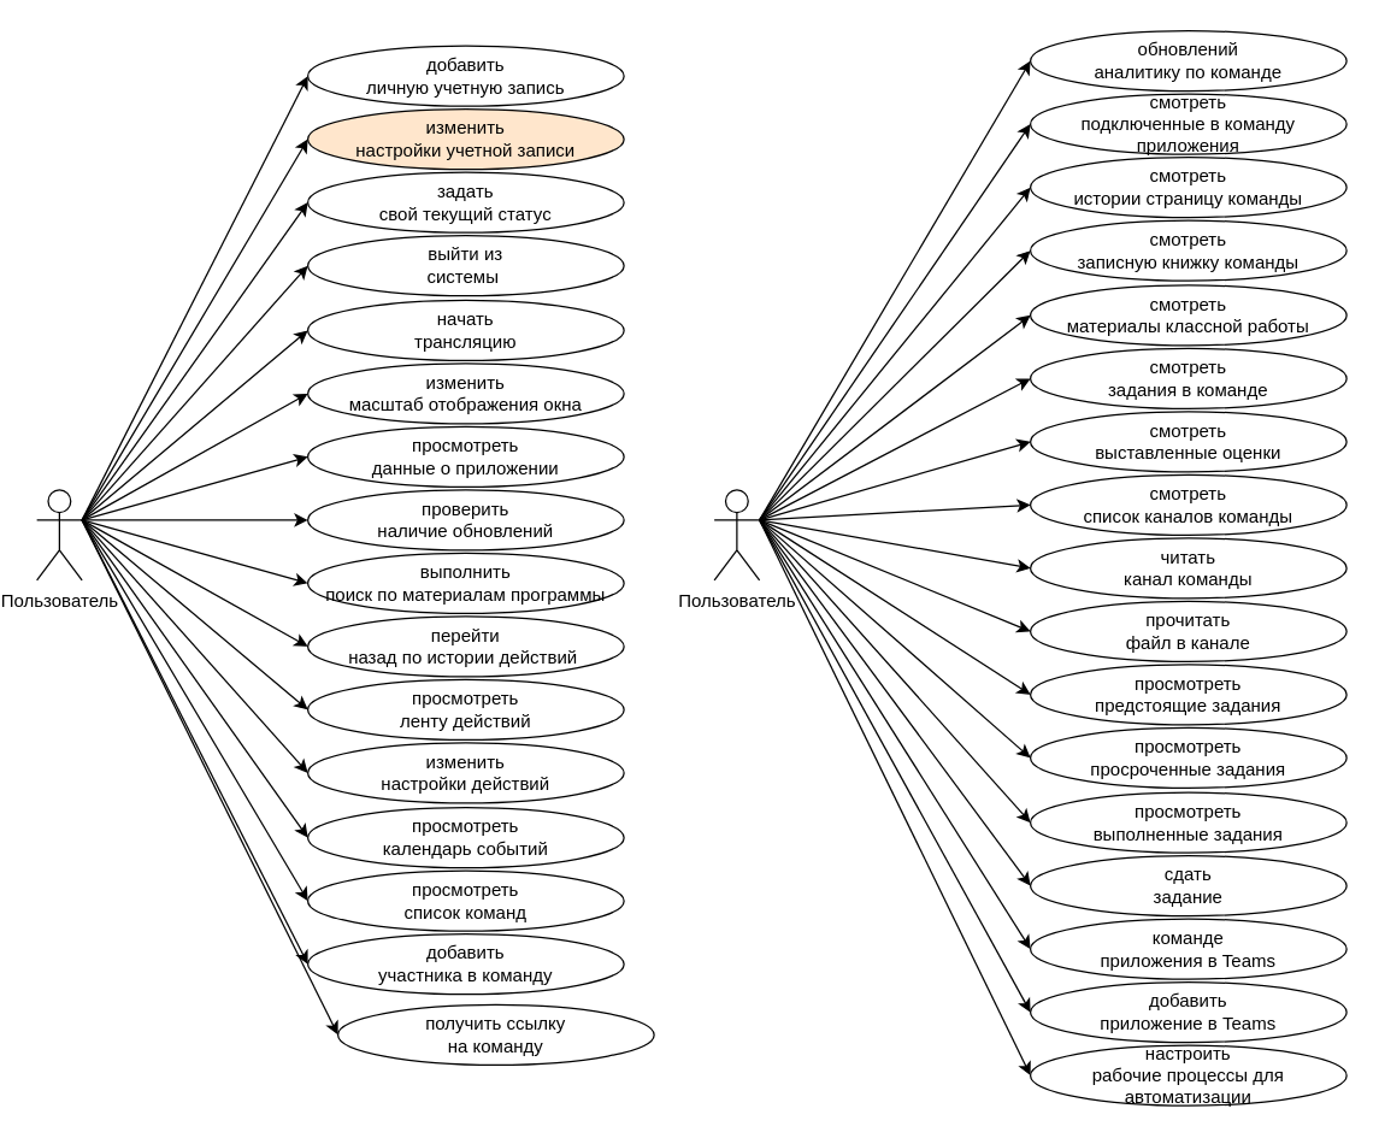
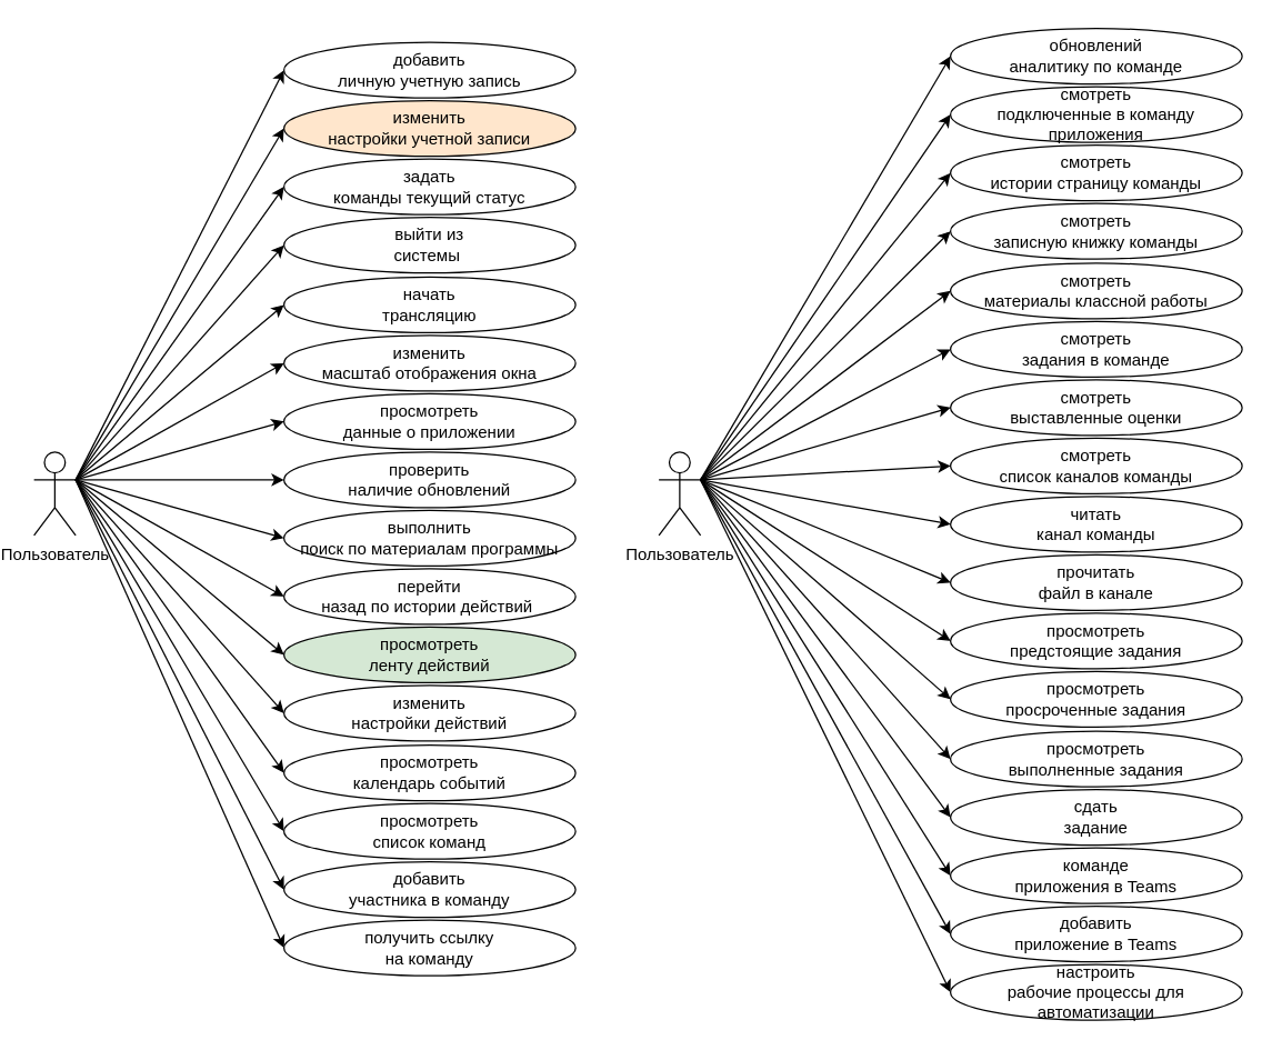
  <mxCell id="0" />
  <mxCell id="1" parent="0" />
  <mxCell id="2" value="Пользователь" style="shape=umlActor;verticalLabelPosition=bottom;verticalAlign=top;html=1;outlineConnect=0;" vertex="1" parent="1"><mxGeometry x="20" y="325" width="30" height="60" as="geometry" /></mxCell>
  <mxCell id="3" value="" style="endArrow=classic;html=1;rounded=0;entryX=0;entryY=0.5;entryDx=0;entryDy=0;exitX=1;exitY=0.333;exitDx=0;exitDy=0;exitPerimeter=0;" edge="1" parent="1" source="2" target="4"><mxGeometry width="50" height="50" relative="1" as="geometry"><mxPoint x="30" y="470" as="sourcePoint" /><mxPoint x="250" y="410" as="targetPoint" /></mxGeometry></mxCell>
  <mxCell id="4" value="добавить&lt;br/&gt;личную учетную запись" style="ellipse;whiteSpace=wrap;html=1;" vertex="1" parent="1"><mxGeometry x="200" y="30" width="210" height="40" as="geometry" /></mxCell>
  <mxCell id="5" value="изменить&lt;br/&gt;настройки учетной записи" style="ellipse;whiteSpace=wrap;html=1;fillColor=#ffe6cc;" vertex="1" parent="1"><mxGeometry x="200" y="72" width="210" height="40" as="geometry" /></mxCell>
- <mxCell id="6" value="задать&lt;br/&gt;свой текущий статус" style="ellipse;whiteSpace=wrap;html=1;" vertex="1" parent="1"><mxGeometry x="200" y="114" width="210" height="40" as="geometry" /></mxCell>
+ <mxCell id="6" value="задать&lt;br/&gt;команды текущий статус" style="ellipse;whiteSpace=wrap;html=1;" vertex="1" parent="1"><mxGeometry x="200" y="114" width="210" height="40" as="geometry" /></mxCell>
  <mxCell id="7" value="выйти из&lt;br/&gt;системы&amp;nbsp;" style="ellipse;whiteSpace=wrap;html=1;" vertex="1" parent="1"><mxGeometry x="200" y="156" width="210" height="40" as="geometry" /></mxCell>
  <mxCell id="8" value="начать&lt;br/&gt;трансляцию" style="ellipse;whiteSpace=wrap;html=1;" vertex="1" parent="1"><mxGeometry x="200" y="199" width="210" height="40" as="geometry" /></mxCell>
  <mxCell id="9" value="изменить&lt;br/&gt;масштаб отображения окна" style="ellipse;whiteSpace=wrap;html=1;" vertex="1" parent="1"><mxGeometry x="200" y="241" width="210" height="40" as="geometry" /></mxCell>
  <mxCell id="10" value="просмотреть&lt;br/&gt;данные о приложении" style="ellipse;whiteSpace=wrap;html=1;" vertex="1" parent="1"><mxGeometry x="200" y="283" width="210" height="40" as="geometry" /></mxCell>
  <mxCell id="11" value="проверить&lt;br/&gt;наличие обновлений" style="ellipse;whiteSpace=wrap;html=1;" vertex="1" parent="1"><mxGeometry x="200" y="325" width="210" height="40" as="geometry" /></mxCell>
  <mxCell id="12" value="выполнить&lt;br/&gt;поиск по материалам программы" style="ellipse;whiteSpace=wrap;html=1;" vertex="1" parent="1"><mxGeometry x="200" y="367" width="210" height="40" as="geometry" /></mxCell>
  <mxCell id="13" value="перейти&lt;br/&gt;назад по истории действий&amp;nbsp;" style="ellipse;whiteSpace=wrap;html=1;" vertex="1" parent="1"><mxGeometry x="200" y="409" width="210" height="40" as="geometry" /></mxCell>
- <mxCell id="14" value="просмотреть&lt;br/&gt;ленту действий" style="ellipse;whiteSpace=wrap;html=1;" vertex="1" parent="1"><mxGeometry x="200" y="451" width="210" height="40" as="geometry" /></mxCell>
+ <mxCell id="14" value="просмотреть&lt;br/&gt;ленту действий" style="ellipse;whiteSpace=wrap;html=1;fillColor=#d5e8d4;" vertex="1" parent="1"><mxGeometry x="200" y="451" width="210" height="40" as="geometry" /></mxCell>
  <mxCell id="15" value="изменить&lt;br/&gt;настройки действий" style="ellipse;whiteSpace=wrap;html=1;" vertex="1" parent="1"><mxGeometry x="200" y="493" width="210" height="40" as="geometry" /></mxCell>
  <mxCell id="16" value="просмотреть&lt;br/&gt;календарь событий" style="ellipse;whiteSpace=wrap;html=1;" vertex="1" parent="1"><mxGeometry x="200" y="536" width="210" height="40" as="geometry" /></mxCell>
  <mxCell id="17" value="просмотреть&lt;br/&gt;список команд" style="ellipse;whiteSpace=wrap;html=1;" vertex="1" parent="1"><mxGeometry x="200" y="578" width="210" height="40" as="geometry" /></mxCell>
  <mxCell id="18" value="" style="endArrow=classic;html=1;rounded=0;entryX=0;entryY=0.5;entryDx=0;entryDy=0;exitX=1;exitY=0.333;exitDx=0;exitDy=0;exitPerimeter=0;" edge="1" parent="1" source="2" target="6"><mxGeometry width="50" height="50" relative="1" as="geometry"><mxPoint x="110" y="653" as="sourcePoint" /><mxPoint x="160" y="603" as="targetPoint" /></mxGeometry></mxCell>
  <mxCell id="19" value="" style="endArrow=classic;html=1;rounded=0;entryX=0;entryY=0.5;entryDx=0;entryDy=0;exitX=1;exitY=0.333;exitDx=0;exitDy=0;exitPerimeter=0;" edge="1" parent="1" source="2" target="5"><mxGeometry width="50" height="50" relative="1" as="geometry"><mxPoint x="40" y="470" as="sourcePoint" /><mxPoint x="170" y="471" as="targetPoint" /></mxGeometry></mxCell>
  <mxCell id="20" value="" style="endArrow=classic;html=1;rounded=0;entryX=0;entryY=0.5;entryDx=0;entryDy=0;exitX=1;exitY=0.333;exitDx=0;exitDy=0;exitPerimeter=0;" edge="1" parent="1" source="2" target="7"><mxGeometry width="50" height="50" relative="1" as="geometry"><mxPoint x="10" y="635" as="sourcePoint" /><mxPoint x="210" y="506" as="targetPoint" /></mxGeometry></mxCell>
  <mxCell id="21" value="" style="endArrow=classic;html=1;rounded=0;entryX=0;entryY=0.5;entryDx=0;entryDy=0;exitX=1;exitY=0.333;exitDx=0;exitDy=0;exitPerimeter=0;" edge="1" parent="1" source="2" target="8"><mxGeometry width="50" height="50" relative="1" as="geometry"><mxPoint x="20" y="645" as="sourcePoint" /><mxPoint x="220" y="516" as="targetPoint" /></mxGeometry></mxCell>
  <mxCell id="22" value="" style="endArrow=classic;html=1;rounded=0;entryX=0;entryY=0.5;entryDx=0;entryDy=0;exitX=1;exitY=0.333;exitDx=0;exitDy=0;exitPerimeter=0;" edge="1" parent="1" source="2" target="9"><mxGeometry width="50" height="50" relative="1" as="geometry"><mxPoint x="30" y="655" as="sourcePoint" /><mxPoint x="230" y="526" as="targetPoint" /></mxGeometry></mxCell>
  <mxCell id="23" value="" style="endArrow=classic;html=1;rounded=0;entryX=0;entryY=0.5;entryDx=0;entryDy=0;exitX=1;exitY=0.333;exitDx=0;exitDy=0;exitPerimeter=0;" edge="1" parent="1" source="2" target="10"><mxGeometry width="50" height="50" relative="1" as="geometry"><mxPoint x="40" y="665" as="sourcePoint" /><mxPoint x="240" y="536" as="targetPoint" /></mxGeometry></mxCell>
  <mxCell id="24" value="" style="endArrow=classic;html=1;rounded=0;entryX=0;entryY=0.5;entryDx=0;entryDy=0;exitX=1;exitY=0.333;exitDx=0;exitDy=0;exitPerimeter=0;" edge="1" parent="1" source="2" target="11"><mxGeometry width="50" height="50" relative="1" as="geometry"><mxPoint x="50" y="675" as="sourcePoint" /><mxPoint x="250" y="546" as="targetPoint" /></mxGeometry></mxCell>
  <mxCell id="25" value="" style="endArrow=classic;html=1;rounded=0;entryX=0;entryY=0.5;entryDx=0;entryDy=0;exitX=1;exitY=0.333;exitDx=0;exitDy=0;exitPerimeter=0;" edge="1" parent="1" source="2" target="12"><mxGeometry width="50" height="50" relative="1" as="geometry"><mxPoint x="60" y="685" as="sourcePoint" /><mxPoint x="260" y="556" as="targetPoint" /></mxGeometry></mxCell>
  <mxCell id="26" value="" style="endArrow=classic;html=1;rounded=0;entryX=0;entryY=0.5;entryDx=0;entryDy=0;exitX=1;exitY=0.333;exitDx=0;exitDy=0;exitPerimeter=0;" edge="1" parent="1" source="2" target="13"><mxGeometry width="50" height="50" relative="1" as="geometry"><mxPoint x="10" y="630" as="sourcePoint" /><mxPoint x="270" y="566" as="targetPoint" /></mxGeometry></mxCell>
  <mxCell id="27" value="" style="endArrow=classic;html=1;rounded=0;entryX=0;entryY=0.5;entryDx=0;entryDy=0;exitX=1;exitY=0.333;exitDx=0;exitDy=0;exitPerimeter=0;" edge="1" parent="1" source="2" target="14"><mxGeometry width="50" height="50" relative="1" as="geometry"><mxPoint x="80" y="705" as="sourcePoint" /><mxPoint x="280" y="576" as="targetPoint" /></mxGeometry></mxCell>
  <mxCell id="28" value="" style="endArrow=classic;html=1;rounded=0;entryX=0;entryY=0.5;entryDx=0;entryDy=0;exitX=1;exitY=0.333;exitDx=0;exitDy=0;exitPerimeter=0;" edge="1" parent="1" source="2" target="15"><mxGeometry width="50" height="50" relative="1" as="geometry"><mxPoint x="90" y="715" as="sourcePoint" /><mxPoint x="290" y="586" as="targetPoint" /></mxGeometry></mxCell>
  <mxCell id="29" value="" style="endArrow=classic;html=1;rounded=0;entryX=0;entryY=0.5;entryDx=0;entryDy=0;exitX=1;exitY=0.333;exitDx=0;exitDy=0;exitPerimeter=0;" edge="1" parent="1" source="2" target="16"><mxGeometry width="50" height="50" relative="1" as="geometry"><mxPoint x="100" y="725" as="sourcePoint" /><mxPoint x="300" y="596" as="targetPoint" /></mxGeometry></mxCell>
  <mxCell id="30" value="" style="endArrow=classic;html=1;rounded=0;entryX=0;entryY=0.5;entryDx=0;entryDy=0;exitX=1;exitY=0.333;exitDx=0;exitDy=0;exitPerimeter=0;" edge="1" parent="1" source="2" target="17"><mxGeometry width="50" height="50" relative="1" as="geometry"><mxPoint x="110" y="735" as="sourcePoint" /><mxPoint x="310" y="606" as="targetPoint" /></mxGeometry></mxCell>
  <mxCell id="31" value="добавить&lt;br/&gt;участника в команду" style="ellipse;whiteSpace=wrap;html=1;" vertex="1" parent="1"><mxGeometry x="200" y="620" width="210" height="40" as="geometry" /></mxCell>
- <mxCell id="32" value="получить ссылку&lt;br/&gt;на команду" style="ellipse;whiteSpace=wrap;html=1;" vertex="1" parent="1"><mxGeometry x="220" y="667" width="210" height="40" as="geometry" /></mxCell>
+ <mxCell id="32" value="получить ссылку&lt;br/&gt;на команду" style="ellipse;whiteSpace=wrap;html=1;" vertex="1" parent="1"><mxGeometry x="200" y="662" width="210" height="40" as="geometry" /></mxCell>
  <mxCell id="33" value="" style="endArrow=classic;html=1;rounded=0;entryX=0;entryY=0.5;entryDx=0;entryDy=0;exitX=1;exitY=0.333;exitDx=0;exitDy=0;exitPerimeter=0;" edge="1" parent="1" source="2" target="31"><mxGeometry width="50" height="50" relative="1" as="geometry"><mxPoint x="10" y="665" as="sourcePoint" /><mxPoint x="210" y="928" as="targetPoint" /></mxGeometry></mxCell>
  <mxCell id="34" value="" style="endArrow=classic;html=1;rounded=0;entryX=0;entryY=0.5;entryDx=0;entryDy=0;exitX=1;exitY=0.333;exitDx=0;exitDy=0;exitPerimeter=0;" edge="1" parent="1" source="2" target="32"><mxGeometry width="50" height="50" relative="1" as="geometry"><mxPoint x="20" y="675" as="sourcePoint" /><mxPoint x="220" y="938" as="targetPoint" /></mxGeometry></mxCell>
  <mxCell id="35" value="Пользователь" style="shape=umlActor;verticalLabelPosition=bottom;verticalAlign=top;html=1;outlineConnect=0;" vertex="1" parent="1"><mxGeometry x="470" y="325" width="30" height="60" as="geometry" /></mxCell>
  <mxCell id="36" value="смотреть&lt;br/&gt;подключенные в команду приложения" style="ellipse;whiteSpace=wrap;html=1;" vertex="1" parent="1"><mxGeometry x="680" y="62" width="210" height="40" as="geometry" /></mxCell>
  <mxCell id="37" value="" style="endArrow=classic;html=1;rounded=0;entryX=0;entryY=0.5;entryDx=0;entryDy=0;exitX=1;exitY=0.333;exitDx=0;exitDy=0;exitPerimeter=0;" edge="1" parent="1" source="35" target="36"><mxGeometry width="50" height="50" relative="1" as="geometry"><mxPoint x="510" y="-214" as="sourcePoint" /><mxPoint x="640" y="-234" as="targetPoint" /></mxGeometry></mxCell>
  <mxCell id="38" value="обновлений&lt;br/&gt;аналитику по команде" style="ellipse;whiteSpace=wrap;html=1;" vertex="1" parent="1"><mxGeometry x="680" width="210" height="40" as="geometry" y="20" /></mxCell>
  <mxCell id="39" value="смотреть&lt;br/&gt;истории страницу команды" style="ellipse;whiteSpace=wrap;html=1;" vertex="1" parent="1"><mxGeometry x="680" y="104" width="210" height="40" as="geometry" /></mxCell>
  <mxCell id="40" value="смотреть&lt;br/&gt;записную книжку команды" style="ellipse;whiteSpace=wrap;html=1;" vertex="1" parent="1"><mxGeometry x="680" y="146" width="210" height="40" as="geometry" /></mxCell>
  <mxCell id="41" value="смотреть&lt;br/&gt;материалы классной работы" style="ellipse;whiteSpace=wrap;html=1;" vertex="1" parent="1"><mxGeometry x="680" y="189" width="210" height="40" as="geometry" /></mxCell>
  <mxCell id="42" value="смотреть&lt;br/&gt;задания в команде" style="ellipse;whiteSpace=wrap;html=1;" vertex="1" parent="1"><mxGeometry x="680" y="231" width="210" height="40" as="geometry" /></mxCell>
  <mxCell id="43" value="смотреть&lt;br/&gt;выставленные оценки" style="ellipse;whiteSpace=wrap;html=1;" vertex="1" parent="1"><mxGeometry x="680" y="273" width="210" height="40" as="geometry" /></mxCell>
  <mxCell id="44" value="смотреть&lt;br/&gt;список каналов команды" style="ellipse;whiteSpace=wrap;html=1;" vertex="1" parent="1"><mxGeometry x="680" y="315" width="210" height="40" as="geometry" /></mxCell>
  <mxCell id="45" value="читать&lt;br/&gt;канал команды" style="ellipse;whiteSpace=wrap;html=1;" vertex="1" parent="1"><mxGeometry x="680" y="357" width="210" height="40" as="geometry" /></mxCell>
  <mxCell id="46" value="прочитать&lt;br/&gt;файл в канале" style="ellipse;whiteSpace=wrap;html=1;" vertex="1" parent="1"><mxGeometry x="680" y="399" width="210" height="40" as="geometry" /></mxCell>
  <mxCell id="47" value="просмотреть&lt;br/&gt;предстоящие задания" style="ellipse;whiteSpace=wrap;html=1;" vertex="1" parent="1"><mxGeometry x="680" y="441" width="210" height="40" as="geometry" /></mxCell>
  <mxCell id="48" value="просмотреть&lt;br/&gt;просроченные задания" style="ellipse;whiteSpace=wrap;html=1;" vertex="1" parent="1"><mxGeometry x="680" y="483" width="210" height="40" as="geometry" /></mxCell>
  <mxCell id="49" value="просмотреть&lt;br/&gt;выполненные задания" style="ellipse;whiteSpace=wrap;html=1;" vertex="1" parent="1"><mxGeometry x="680" y="526" width="210" height="40" as="geometry" /></mxCell>
  <mxCell id="50" value="сдать&lt;br/&gt;задание" style="ellipse;whiteSpace=wrap;html=1;" vertex="1" parent="1"><mxGeometry x="680" y="568" width="210" height="40" as="geometry" /></mxCell>
  <mxCell id="51" value="команде&lt;br&gt;приложения в Teams" style="ellipse;whiteSpace=wrap;html=1;" vertex="1" parent="1"><mxGeometry x="680" y="610" width="210" height="40" as="geometry" /></mxCell>
  <mxCell id="52" value="добавить&lt;br&gt;приложение в Teams" style="ellipse;whiteSpace=wrap;html=1;" vertex="1" parent="1"><mxGeometry x="680" y="652" width="210" height="40" as="geometry" /></mxCell>
  <mxCell id="53" value="настроить&lt;br/&gt;рабочие процессы для автоматизации" style="ellipse;whiteSpace=wrap;html=1;" vertex="1" parent="1"><mxGeometry x="680" y="694" width="210" height="40" as="geometry" /></mxCell>
  <mxCell id="54" value="" style="endArrow=classic;html=1;rounded=0;entryX=0;entryY=0.5;entryDx=0;entryDy=0;exitX=1;exitY=0.333;exitDx=0;exitDy=0;exitPerimeter=0;" edge="1" parent="1" source="35" target="38"><mxGeometry width="50" height="50" relative="1" as="geometry"><mxPoint x="490" y="-4" as="sourcePoint" /><mxPoint x="690" y="92" as="targetPoint" /></mxGeometry></mxCell>
  <mxCell id="55" value="" style="endArrow=classic;html=1;rounded=0;entryX=0;entryY=0.5;entryDx=0;entryDy=0;exitX=1;exitY=0.333;exitDx=0;exitDy=0;exitPerimeter=0;" edge="1" parent="1" source="35" target="39"><mxGeometry width="50" height="50" relative="1" as="geometry"><mxPoint x="500" y="6" as="sourcePoint" /><mxPoint x="700" y="102" as="targetPoint" /></mxGeometry></mxCell>
  <mxCell id="56" value="" style="endArrow=classic;html=1;rounded=0;entryX=0;entryY=0.5;entryDx=0;entryDy=0;exitX=1;exitY=0.333;exitDx=0;exitDy=0;exitPerimeter=0;" edge="1" parent="1" source="35" target="40"><mxGeometry width="50" height="50" relative="1" as="geometry"><mxPoint x="510" y="16" as="sourcePoint" /><mxPoint x="710" y="112" as="targetPoint" /></mxGeometry></mxCell>
  <mxCell id="57" value="" style="endArrow=classic;html=1;rounded=0;entryX=0;entryY=0.5;entryDx=0;entryDy=0;exitX=1;exitY=0.333;exitDx=0;exitDy=0;exitPerimeter=0;" edge="1" parent="1" source="35" target="41"><mxGeometry width="50" height="50" relative="1" as="geometry"><mxPoint x="520" y="26" as="sourcePoint" /><mxPoint x="720" y="122" as="targetPoint" /></mxGeometry></mxCell>
  <mxCell id="58" value="" style="endArrow=classic;html=1;rounded=0;entryX=0;entryY=0.5;entryDx=0;entryDy=0;exitX=1;exitY=0.333;exitDx=0;exitDy=0;exitPerimeter=0;" edge="1" parent="1" source="35" target="42"><mxGeometry width="50" height="50" relative="1" as="geometry"><mxPoint x="530" y="36" as="sourcePoint" /><mxPoint x="730" y="132" as="targetPoint" /></mxGeometry></mxCell>
  <mxCell id="59" value="" style="endArrow=classic;html=1;rounded=0;entryX=0;entryY=0.5;entryDx=0;entryDy=0;exitX=1;exitY=0.333;exitDx=0;exitDy=0;exitPerimeter=0;" edge="1" parent="1" source="35" target="43"><mxGeometry width="50" height="50" relative="1" as="geometry"><mxPoint x="540" y="46" as="sourcePoint" /><mxPoint x="740" y="142" as="targetPoint" /></mxGeometry></mxCell>
  <mxCell id="60" value="" style="endArrow=classic;html=1;rounded=0;entryX=0;entryY=0.5;entryDx=0;entryDy=0;exitX=1;exitY=0.333;exitDx=0;exitDy=0;exitPerimeter=0;" edge="1" parent="1" source="35" target="44"><mxGeometry width="50" height="50" relative="1" as="geometry"><mxPoint x="550" y="56" as="sourcePoint" /><mxPoint x="750" y="152" as="targetPoint" /></mxGeometry></mxCell>
  <mxCell id="61" value="" style="endArrow=classic;html=1;rounded=0;entryX=0;entryY=0.5;entryDx=0;entryDy=0;exitX=1;exitY=0.333;exitDx=0;exitDy=0;exitPerimeter=0;" edge="1" parent="1" source="35" target="45"><mxGeometry width="50" height="50" relative="1" as="geometry"><mxPoint x="560" y="66" as="sourcePoint" /><mxPoint x="760" y="162" as="targetPoint" /></mxGeometry></mxCell>
  <mxCell id="62" value="" style="endArrow=classic;html=1;rounded=0;entryX=0;entryY=0.5;entryDx=0;entryDy=0;exitX=1;exitY=0.333;exitDx=0;exitDy=0;exitPerimeter=0;" edge="1" parent="1" source="35" target="46"><mxGeometry width="50" height="50" relative="1" as="geometry"><mxPoint x="570" y="76" as="sourcePoint" /><mxPoint x="770" y="172" as="targetPoint" /></mxGeometry></mxCell>
  <mxCell id="63" value="" style="endArrow=classic;html=1;rounded=0;entryX=0;entryY=0.5;entryDx=0;entryDy=0;exitX=1;exitY=0.333;exitDx=0;exitDy=0;exitPerimeter=0;" edge="1" parent="1" source="35" target="47"><mxGeometry width="50" height="50" relative="1" as="geometry"><mxPoint x="580" y="86" as="sourcePoint" /><mxPoint x="780" y="182" as="targetPoint" /></mxGeometry></mxCell>
  <mxCell id="64" value="" style="endArrow=classic;html=1;rounded=0;entryX=0;entryY=0.5;entryDx=0;entryDy=0;exitX=1;exitY=0.333;exitDx=0;exitDy=0;exitPerimeter=0;" edge="1" parent="1" source="35" target="48"><mxGeometry width="50" height="50" relative="1" as="geometry"><mxPoint x="590" y="96" as="sourcePoint" /><mxPoint x="790" y="192" as="targetPoint" /></mxGeometry></mxCell>
  <mxCell id="65" value="" style="endArrow=classic;html=1;rounded=0;entryX=0;entryY=0.5;entryDx=0;entryDy=0;exitX=1;exitY=0.333;exitDx=0;exitDy=0;exitPerimeter=0;" edge="1" parent="1" source="35" target="49"><mxGeometry width="50" height="50" relative="1" as="geometry"><mxPoint x="600" y="106" as="sourcePoint" /><mxPoint x="800" y="202" as="targetPoint" /></mxGeometry></mxCell>
  <mxCell id="66" value="" style="endArrow=classic;html=1;rounded=0;entryX=0;entryY=0.5;entryDx=0;entryDy=0;exitX=1;exitY=0.333;exitDx=0;exitDy=0;exitPerimeter=0;" edge="1" parent="1" source="35" target="50"><mxGeometry width="50" height="50" relative="1" as="geometry"><mxPoint x="610" y="116" as="sourcePoint" /><mxPoint x="810" y="212" as="targetPoint" /></mxGeometry></mxCell>
  <mxCell id="67" value="" style="endArrow=classic;html=1;rounded=0;entryX=0;entryY=0.5;entryDx=0;entryDy=0;exitX=1;exitY=0.333;exitDx=0;exitDy=0;exitPerimeter=0;" edge="1" parent="1" source="35" target="51"><mxGeometry width="50" height="50" relative="1" as="geometry"><mxPoint x="620" y="126" as="sourcePoint" /><mxPoint x="820" y="222" as="targetPoint" /></mxGeometry></mxCell>
  <mxCell id="68" value="" style="endArrow=classic;html=1;rounded=0;entryX=0;entryY=0.5;entryDx=0;entryDy=0;exitX=1;exitY=0.333;exitDx=0;exitDy=0;exitPerimeter=0;" edge="1" parent="1" source="35" target="52"><mxGeometry width="50" height="50" relative="1" as="geometry"><mxPoint x="630" y="136" as="sourcePoint" /><mxPoint x="830" y="232" as="targetPoint" /></mxGeometry></mxCell>
  <mxCell id="69" value="" style="endArrow=classic;html=1;rounded=0;entryX=0;entryY=0.5;entryDx=0;entryDy=0;exitX=1;exitY=0.333;exitDx=0;exitDy=0;exitPerimeter=0;" edge="1" parent="1" source="35" target="53"><mxGeometry width="50" height="50" relative="1" as="geometry"><mxPoint x="640" y="146" as="sourcePoint" /><mxPoint x="840" y="242" as="targetPoint" /></mxGeometry></mxCell>
